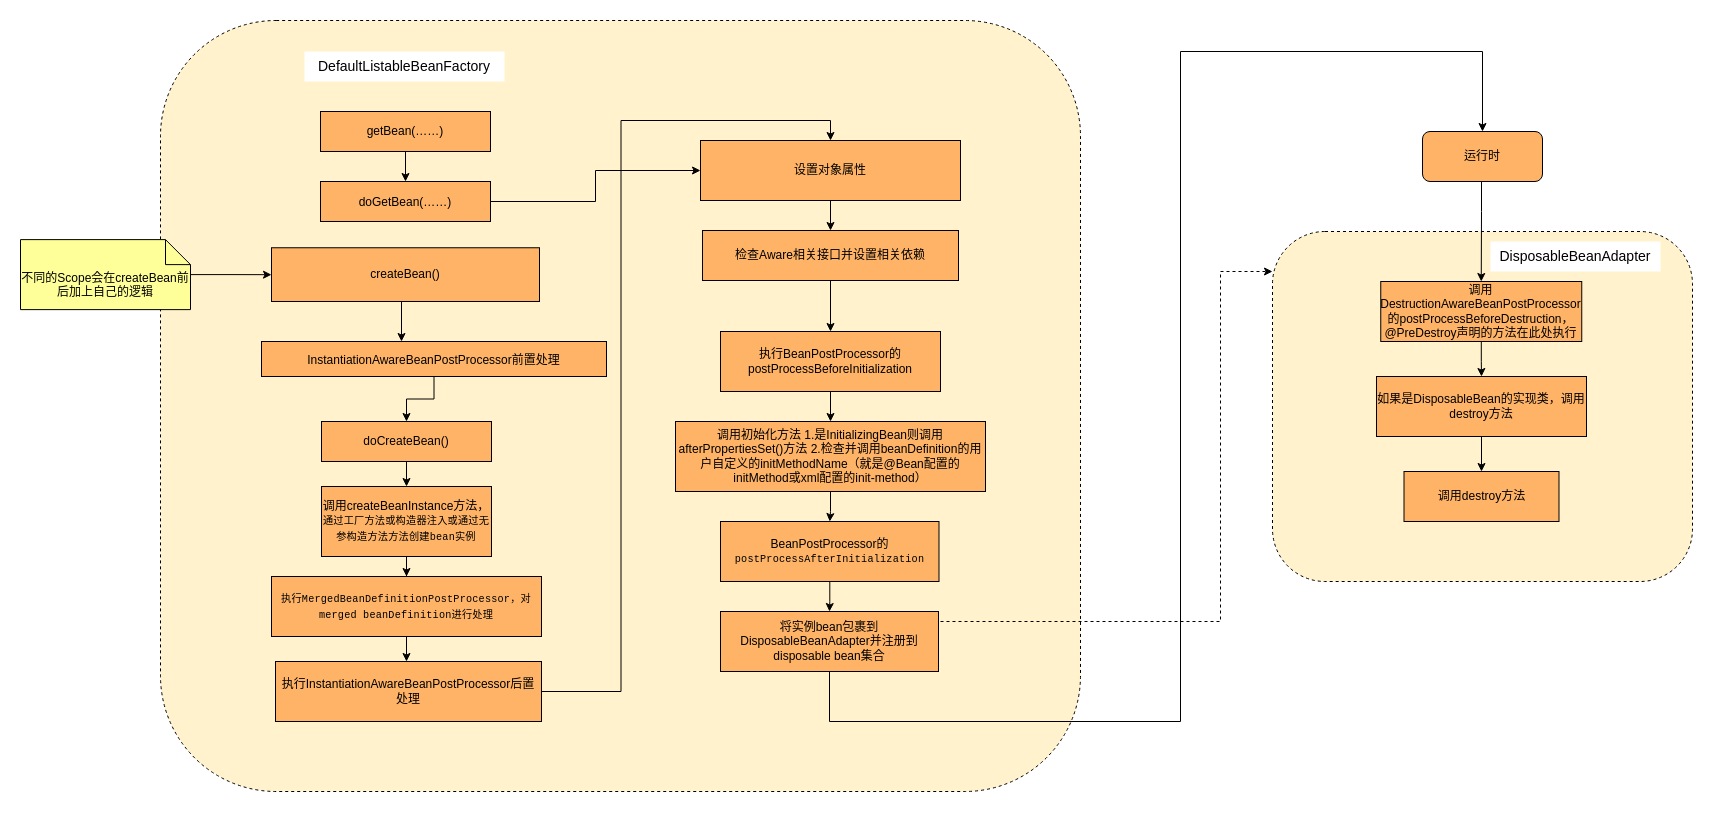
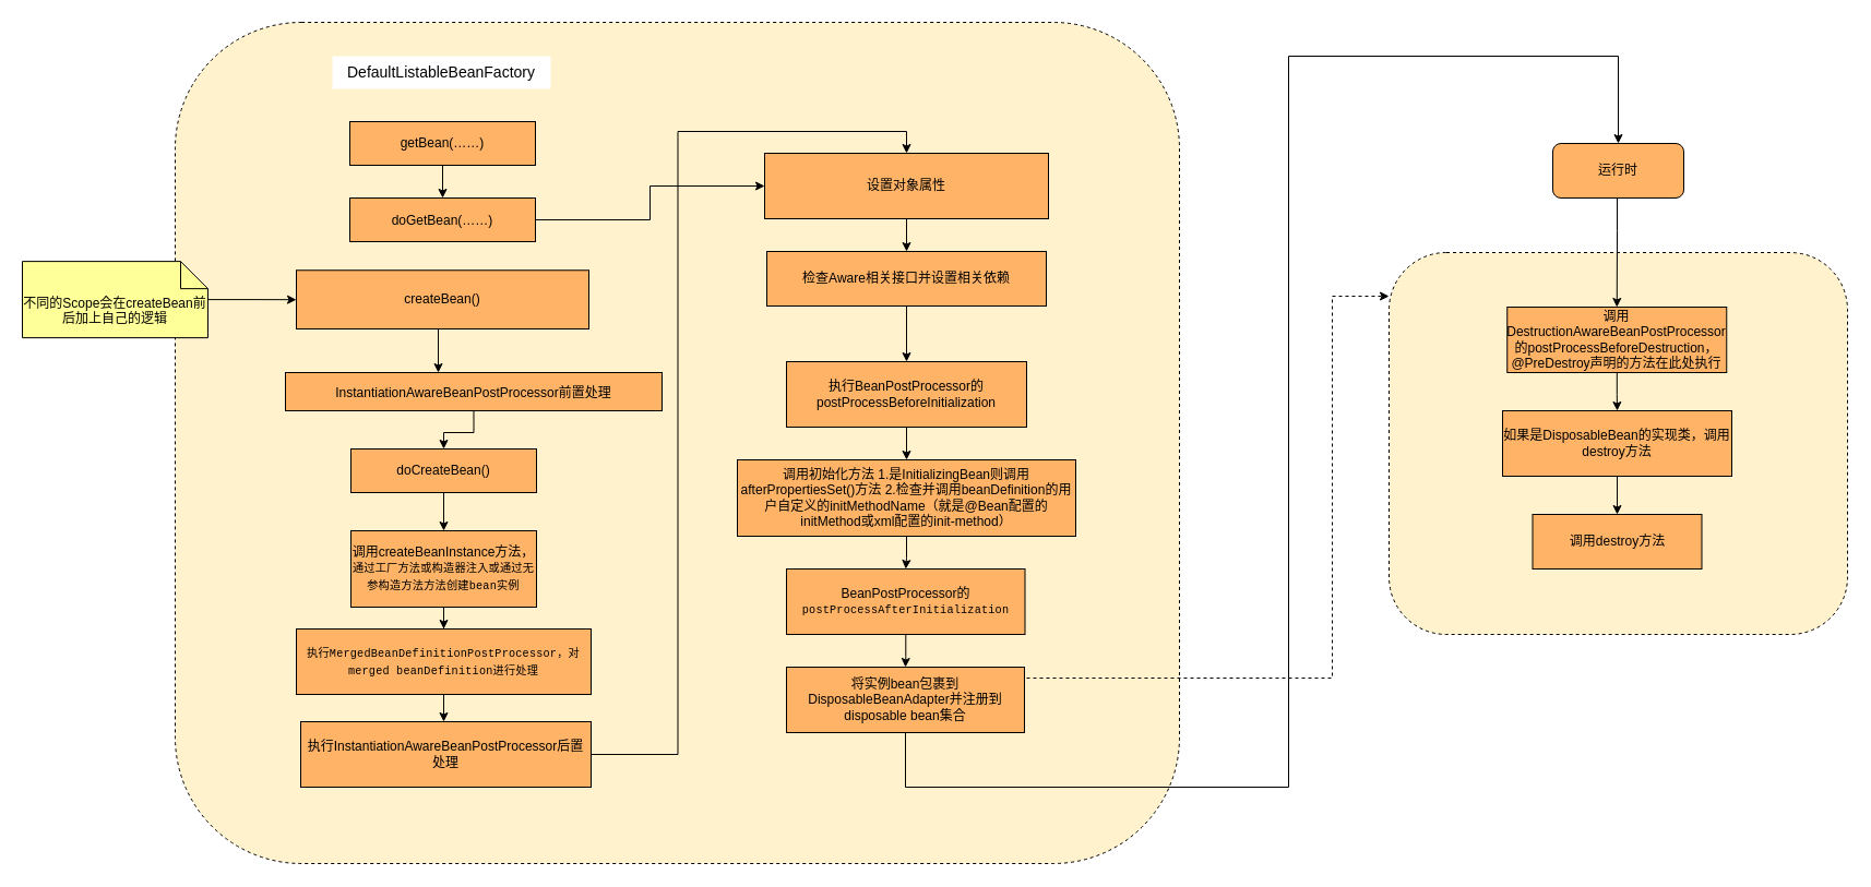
  <mxCell id="0" />
  <mxCell id="1" parent="0" />
  <mxCell id="2" value="" style="rounded=1;whiteSpace=wrap;html=1;fillColor=#FFF2CC;dashed=1;" vertex="1" parent="1"><mxGeometry x="1272" y="231" width="420" height="350" as="geometry" /></mxCell>
  <mxCell id="3" value="" style="rounded=1;whiteSpace=wrap;html=1;dashed=1;fillColor=#FFF2CC;" vertex="1" parent="1"><mxGeometry x="160" y="20" width="920" height="771" as="geometry" /></mxCell>
  <mxCell id="4" style="edgeStyle=orthogonalEdgeStyle;rounded=0;orthogonalLoop=1;jettySize=auto;html=1;fontSize=14;" edge="1" parent="1" source="5" target="7"><mxGeometry relative="1" as="geometry" /></mxCell>
  <mxCell id="5" value="getBean(……)" style="rounded=0;whiteSpace=wrap;html=1;fillColor=#FFB366;" vertex="1" parent="1"><mxGeometry x="320" y="111" width="170" height="40" as="geometry" /></mxCell>
  <mxCell id="6" style="edgeStyle=orthogonalEdgeStyle;rounded=0;orthogonalLoop=1;jettySize=auto;html=1;fontSize=14;" edge="1" parent="1" source="7" target="22"><mxGeometry relative="1" as="geometry" /></mxCell>
  <mxCell id="7" value="doGetBean(……)" style="fillColor=#FFB366;" vertex="1" parent="1"><mxGeometry x="320" y="181" width="170" height="40" as="geometry" /></mxCell>
  <mxCell id="8" style="edgeStyle=orthogonalEdgeStyle;rounded=0;orthogonalLoop=1;jettySize=auto;html=1;entryX=0.5;entryY=0;entryDx=0;entryDy=0;fontSize=14;exitX=0.5;exitY=1;exitDx=0;exitDy=0;" edge="1" parent="1" source="43" target="14"><mxGeometry relative="1" as="geometry" /></mxCell>
  <mxCell id="9" style="edgeStyle=orthogonalEdgeStyle;rounded=0;orthogonalLoop=1;jettySize=auto;html=1;fontSize=14;exitX=0.5;exitY=1;exitDx=0;exitDy=0;" edge="1" parent="1" source="10" target="43"><mxGeometry relative="1" as="geometry"><Array as="points"><mxPoint x="401" y="301" /></Array></mxGeometry></mxCell>
  <mxCell id="10" value="createBean()" style="rounded=0;whiteSpace=wrap;fillColor=#FFB366;" vertex="1" parent="1"><mxGeometry x="271" y="247.25" width="268" height="53.75" as="geometry" /></mxCell>
  <mxCell id="11" style="edgeStyle=orthogonalEdgeStyle;rounded=0;orthogonalLoop=1;jettySize=auto;html=1;" edge="1" parent="1" source="12" target="10"><mxGeometry relative="1" as="geometry" /></mxCell>
  <mxCell id="12" value="不同的Scope会在createBean前后加上自己的逻辑" style="shape=note2;boundedLbl=1;whiteSpace=wrap;html=1;size=25;verticalAlign=top;align=center;rounded=0;fillColor=#FFFF99;" vertex="1" parent="1"><mxGeometry x="20" y="239.12" width="170" height="70" as="geometry" /></mxCell>
  <mxCell id="13" style="edgeStyle=orthogonalEdgeStyle;rounded=0;orthogonalLoop=1;jettySize=auto;html=1;entryX=0.5;entryY=0;entryDx=0;entryDy=0;fontSize=14;" edge="1" parent="1" source="14" target="16"><mxGeometry relative="1" as="geometry" /></mxCell>
- <mxCell id="14" value="doCreateBean()" style="rounded=0;whiteSpace=wrap;fillColor=#FFB366;html=1;" vertex="1" parent="1"><mxGeometry x="321" y="421" width="170" height="40" as="geometry" /></mxCell>
+ <mxCell id="14" value="doCreateBean()" style="rounded=0;whiteSpace=wrap;fillColor=#FFB366;html=1;" vertex="1" parent="1"><mxGeometry x="321" y="411" width="170" height="40" as="geometry" /></mxCell>
  <mxCell id="15" style="edgeStyle=orthogonalEdgeStyle;rounded=0;orthogonalLoop=1;jettySize=auto;html=1;fontSize=14;" edge="1" parent="1" source="16" target="18"><mxGeometry relative="1" as="geometry"><mxPoint x="405" y="511" as="targetPoint" /><Array as="points" /></mxGeometry></mxCell>
  <mxCell id="16" value="调用createBeanInstance方法，&lt;span style=&quot;color: inherit ; font-family: &amp;#34;consolas&amp;#34; , &amp;#34;liberation mono&amp;#34; , &amp;#34;menlo&amp;#34; , &amp;#34;courier&amp;#34; , monospace ; font-size: 0.85em ; letter-spacing: 0.2px&quot;&gt;通过工厂方法或构造器注入或通过无参构造方法方法创建bean实例&lt;/span&gt;" style="rounded=0;whiteSpace=wrap;fillColor=#FFB366;html=1;" vertex="1" parent="1"><mxGeometry x="321" y="486" width="170" height="70" as="geometry" /></mxCell>
  <mxCell id="17" style="edgeStyle=orthogonalEdgeStyle;rounded=0;orthogonalLoop=1;jettySize=auto;html=1;fontSize=14;" edge="1" parent="1" source="18" target="20"><mxGeometry relative="1" as="geometry"><Array as="points"><mxPoint x="407" y="601" /><mxPoint x="407" y="601" /></Array></mxGeometry></mxCell>
  <mxCell id="18" value="&lt;span style=&quot;color: inherit ; font-family: &amp;#34;consolas&amp;#34; , &amp;#34;liberation mono&amp;#34; , &amp;#34;menlo&amp;#34; , &amp;#34;courier&amp;#34; , monospace ; font-size: 0.85em ; letter-spacing: 0.2px&quot;&gt;执行MergedBeanDefinitionPostProcessor，对merged beanDefinition进行处理&lt;/span&gt;" style="rounded=0;whiteSpace=wrap;html=1;fillColor=#FFB366;" vertex="1" parent="1"><mxGeometry x="271" y="576" width="270" height="60" as="geometry" /></mxCell>
  <mxCell id="19" value="" style="edgeStyle=orthogonalEdgeStyle;rounded=0;orthogonalLoop=1;jettySize=auto;html=1;fontSize=14;entryX=0.5;entryY=0;entryDx=0;entryDy=0;" edge="1" parent="1" source="20" target="22"><mxGeometry relative="1" as="geometry"><Array as="points" /></mxGeometry></mxCell>
  <mxCell id="20" value="执行InstantiationAwareBeanPostProcessor后置处理" style="rounded=0;whiteSpace=wrap;fillColor=#FFB366;" vertex="1" parent="1"><mxGeometry x="275" y="661" width="266" height="60" as="geometry" /></mxCell>
  <mxCell id="21" style="edgeStyle=orthogonalEdgeStyle;rounded=0;orthogonalLoop=1;jettySize=auto;html=1;fontSize=14;entryX=0.5;entryY=0;entryDx=0;entryDy=0;" edge="1" parent="1" source="22" target="24"><mxGeometry relative="1" as="geometry"><mxPoint x="402" y="801" as="targetPoint" /><Array as="points" /></mxGeometry></mxCell>
  <mxCell id="22" value="设置对象属性" style="rounded=0;whiteSpace=wrap;html=1;fillColor=#FFB366;" vertex="1" parent="1"><mxGeometry x="700" y="140" width="260" height="60" as="geometry" /></mxCell>
  <mxCell id="23" style="edgeStyle=orthogonalEdgeStyle;rounded=0;orthogonalLoop=1;jettySize=auto;html=1;fontSize=14;" edge="1" parent="1" source="24" target="26"><mxGeometry relative="1" as="geometry"><Array as="points" /></mxGeometry></mxCell>
  <mxCell id="24" value="检查Aware相关接口并设置相关依赖" style="rounded=0;whiteSpace=wrap;html=1;fillColor=#FFB366;" vertex="1" parent="1"><mxGeometry x="702" y="230" width="256" height="50" as="geometry" /></mxCell>
  <mxCell id="25" style="edgeStyle=orthogonalEdgeStyle;rounded=0;orthogonalLoop=1;jettySize=auto;html=1;fontSize=14;" edge="1" parent="1" source="26" target="28"><mxGeometry relative="1" as="geometry" /></mxCell>
  <mxCell id="26" value="执行BeanPostProcessor的postProcessBeforeInitialization" style="rounded=0;whiteSpace=wrap;fillColor=#FFB366;" vertex="1" parent="1"><mxGeometry x="720" y="331" width="220" height="60" as="geometry" /></mxCell>
  <mxCell id="27" style="edgeStyle=orthogonalEdgeStyle;rounded=0;orthogonalLoop=1;jettySize=auto;html=1;entryX=0.5;entryY=0;entryDx=0;entryDy=0;fontSize=14;" edge="1" parent="1" source="28" target="30"><mxGeometry relative="1" as="geometry" /></mxCell>
  <mxCell id="28" value="调用初始化方法 1.是InitializingBean则调用afterPropertiesSet()方法 2.检查并调用beanDefinition的用户自定义的initMethodName（就是@Bean配置的initMethod或xml配置的init-method）" style="rounded=0;whiteSpace=wrap;fillColor=#FFB366;" vertex="1" parent="1"><mxGeometry x="675" y="421" width="310" height="70" as="geometry" /></mxCell>
  <mxCell id="29" style="edgeStyle=orthogonalEdgeStyle;rounded=0;orthogonalLoop=1;jettySize=auto;html=1;entryX=0.5;entryY=0;entryDx=0;entryDy=0;fontSize=14;" edge="1" parent="1" source="30" target="33"><mxGeometry relative="1" as="geometry" /></mxCell>
  <mxCell id="30" value="BeanPostProcessor的&lt;span style=&quot;color: inherit ; font-family: &amp;#34;consolas&amp;#34; , &amp;#34;liberation mono&amp;#34; , &amp;#34;menlo&amp;#34; , &amp;#34;courier&amp;#34; , monospace ; font-size: 0.85em ; letter-spacing: 0.2px&quot;&gt;postProcessAfterInitialization&lt;/span&gt;" style="rounded=0;whiteSpace=wrap;fillColor=#FFB366;html=1;" vertex="1" parent="1"><mxGeometry x="720" y="521" width="218.5" height="60" as="geometry" /></mxCell>
  <mxCell id="31" style="edgeStyle=orthogonalEdgeStyle;rounded=0;orthogonalLoop=1;jettySize=auto;html=1;entryX=0.5;entryY=0;entryDx=0;entryDy=0;" edge="1" parent="1" source="33" target="35"><mxGeometry relative="1" as="geometry"><mxPoint x="411" y="1311" as="targetPoint" /><Array as="points"><mxPoint x="829" y="721" /><mxPoint x="1180" y="721" /><mxPoint x="1180" y="51" /><mxPoint x="1482" y="51" /></Array></mxGeometry></mxCell>
  <mxCell id="32" style="edgeStyle=orthogonalEdgeStyle;rounded=0;orthogonalLoop=1;jettySize=auto;html=1;fontSize=14;dashed=1;exitX=1;exitY=0;exitDx=0;exitDy=0;" edge="1" parent="1" source="33" target="2"><mxGeometry relative="1" as="geometry"><mxPoint x="1270" y="271" as="targetPoint" /><Array as="points"><mxPoint x="938" y="621" /><mxPoint x="1220" y="621" /><mxPoint x="1220" y="271" /></Array></mxGeometry></mxCell>
  <mxCell id="33" value="将实例bean包裹到DisposableBeanAdapter并注册到disposable bean集合" style="rounded=0;whiteSpace=wrap;fillColor=#FFB366;" vertex="1" parent="1"><mxGeometry x="720" y="611" width="218" height="60" as="geometry" /></mxCell>
  <mxCell id="34" style="edgeStyle=orthogonalEdgeStyle;rounded=0;orthogonalLoop=1;jettySize=auto;html=1;entryX=0.5;entryY=0;entryDx=0;entryDy=0;" edge="1" parent="1" source="35" target="37"><mxGeometry relative="1" as="geometry"><mxPoint x="1482" y="301" as="targetPoint" /><Array as="points"><mxPoint x="1481" y="211" /><mxPoint x="1481" y="211" /></Array></mxGeometry></mxCell>
  <mxCell id="35" value="运行时" style="rounded=1;whiteSpace=wrap;html=1;fillColor=#FFB366;" vertex="1" parent="1"><mxGeometry x="1422" y="131" width="120" height="50" as="geometry" /></mxCell>
  <mxCell id="36" style="edgeStyle=orthogonalEdgeStyle;rounded=0;orthogonalLoop=1;jettySize=auto;html=1;" edge="1" parent="1" source="37" target="39"><mxGeometry relative="1" as="geometry" /></mxCell>
  <mxCell id="37" value="调用DestructionAwareBeanPostProcessor的postProcessBeforeDestruction，@PreDestroy声明的方法在此处执行" style="rounded=0;whiteSpace=wrap;fillColor=#FFB366;" vertex="1" parent="1"><mxGeometry x="1380.25" y="281" width="201" height="60" as="geometry" /></mxCell>
  <mxCell id="38" style="edgeStyle=orthogonalEdgeStyle;rounded=0;orthogonalLoop=1;jettySize=auto;html=1;" edge="1" parent="1" source="39" target="40"><mxGeometry relative="1" as="geometry" /></mxCell>
  <mxCell id="39" value="如果是DisposableBean的实现类，调用destroy方法" style="rounded=0;whiteSpace=wrap;fillColor=#FFB366;" vertex="1" parent="1"><mxGeometry x="1376" y="376" width="210" height="60" as="geometry" /></mxCell>
  <mxCell id="40" value="调用destroy方法" style="rounded=0;whiteSpace=wrap;fillColor=#FFB366;" vertex="1" parent="1"><mxGeometry x="1403.5" y="471" width="155" height="50" as="geometry" /></mxCell>
- <mxCell id="41" value="DisposableBeanAdapter" style="text;align=center;verticalAlign=middle;whiteSpace=wrap;rounded=0;fontSize=14;html=1;labelBackgroundColor=none;fillColor=#ffffff;" vertex="1" parent="1"><mxGeometry x="1490" y="241" width="170" height="30" as="geometry" /></mxCell>
  <mxCell id="42" value="DefaultListableBeanFactory" style="text;strokeColor=none;align=center;verticalAlign=middle;whiteSpace=wrap;rounded=0;fillColor=#ffffff;labelBackgroundColor=none;labelBorderColor=none;html=1;fontSize=14;" vertex="1" parent="1"><mxGeometry x="304" y="51" width="200" height="30" as="geometry" /></mxCell>
  <mxCell id="43" value="&lt;span style=&quot;font-size: 12px&quot;&gt;InstantiationAwareBeanPostProcessor前置处理&lt;/span&gt;" style="rounded=0;whiteSpace=wrap;html=1;labelBackgroundColor=none;fillColor=#FFB366;fontSize=14;" vertex="1" parent="1"><mxGeometry x="261" y="341" width="345" height="35" as="geometry" /></mxCell>
  <mxCell id="44" style="edgeStyle=orthogonalEdgeStyle;rounded=0;orthogonalLoop=1;jettySize=auto;html=1;exitX=0.5;exitY=1;exitDx=0;exitDy=0;fontSize=14;" edge="1" parent="1" source="43" target="43"><mxGeometry relative="1" as="geometry" /></mxCell>
